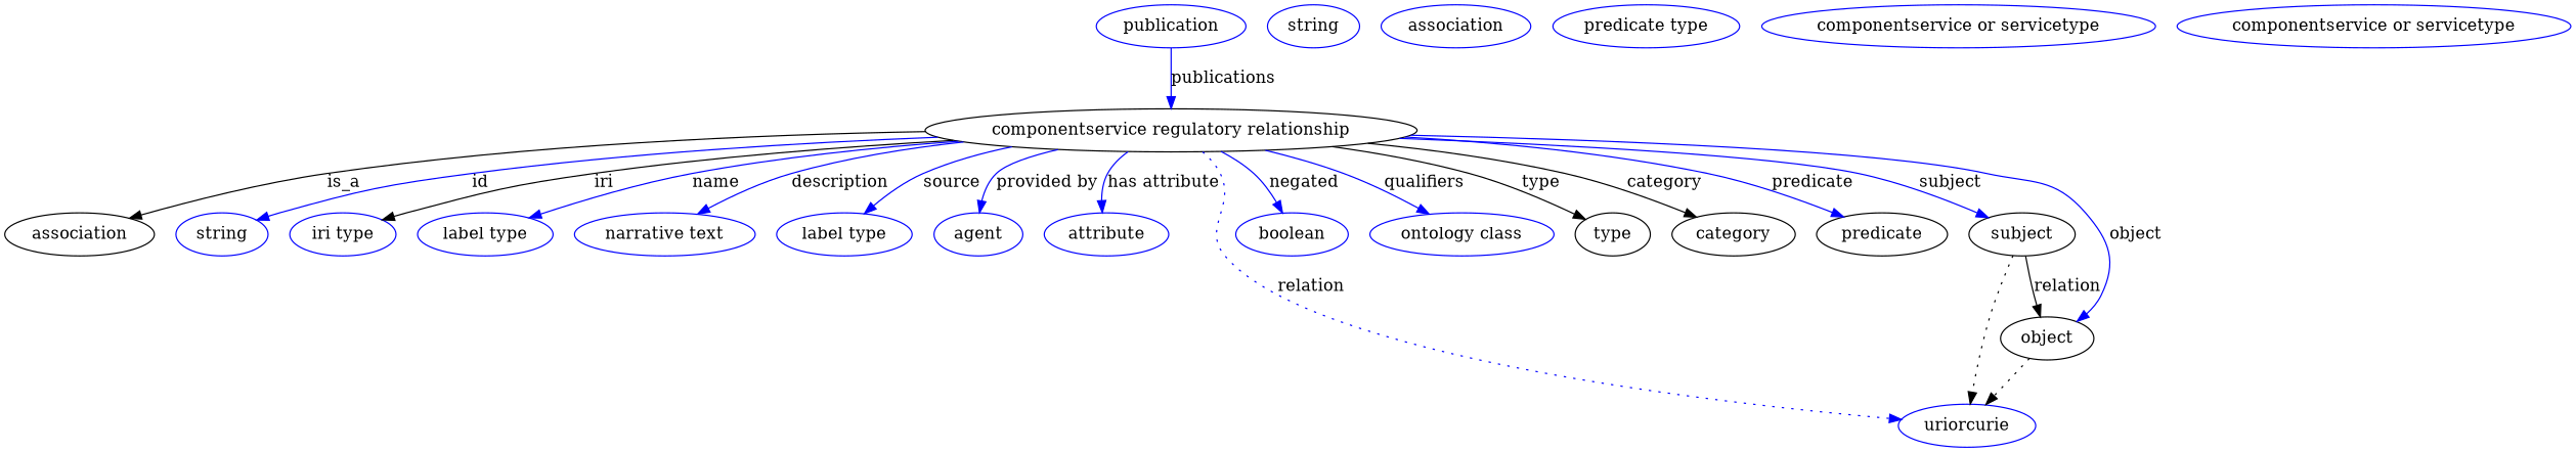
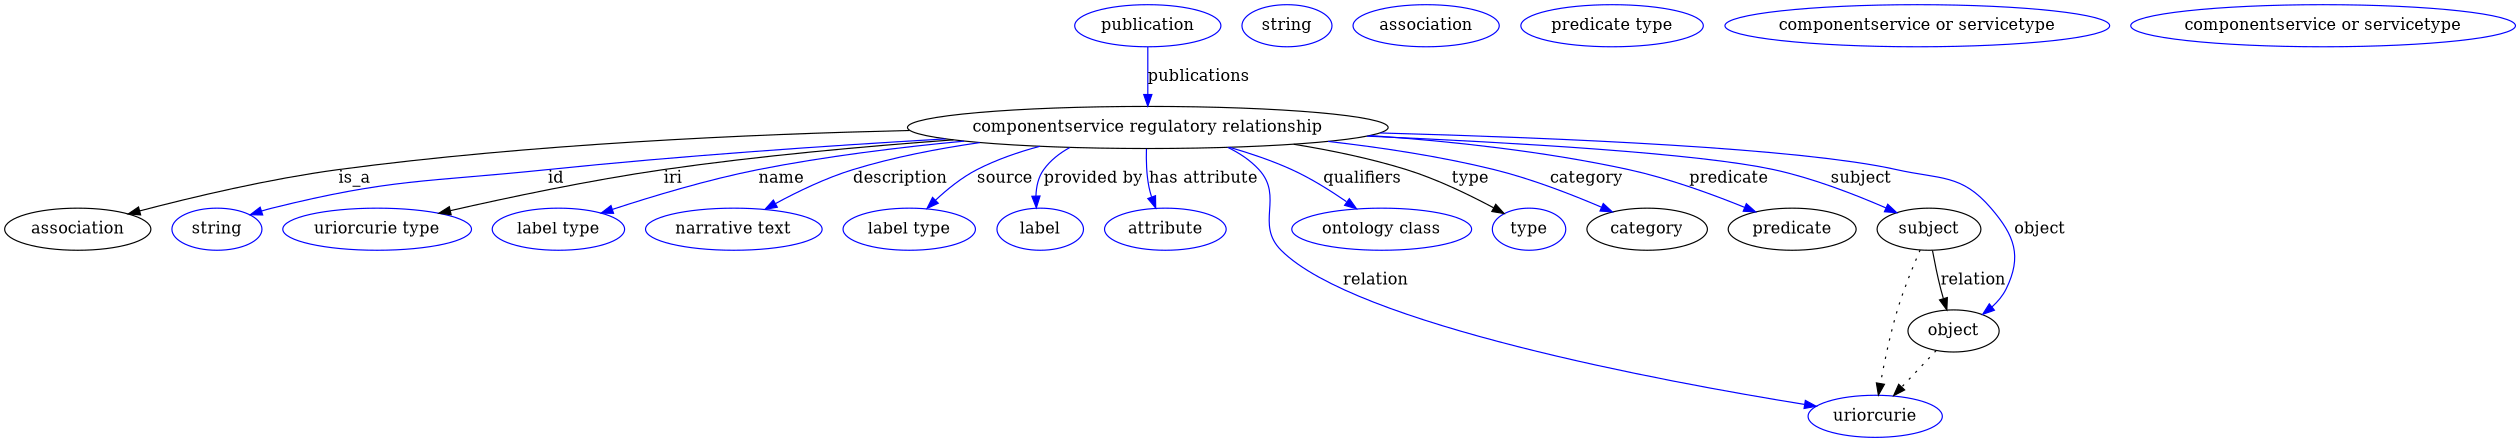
  digraph {
    node [color=blue]
    edge [color=blue style=solid]
    n1 [height=0.5 label="componentservice regulatory relationship" width=5.705 color=""]
    association [height=0.5 width=1.7332 color=""]
    n3 [height=0.5 label=string width=1.0652]
-   n4 [height=0.5 label="iri type" width=1.2277]
+   n4 [height=0.5 label="uriorcurie type" width=1.2277]
    n5 [height=0.5 label="label type" width=1.5707]
    n6 [height=0.5 label="narrative text" width=2.0943]
    n7 [height=0.5 label="label type" width=1.5707]
-   n8 [height=0.5 label=agent width=1.0291]
+   n8 [height=0.5 label=label width=1.0291]
    n9 [height=0.5 label=attribute width=1.4443]
    n10 [height=0.5 label=uriorcurie width=1.5887]
-   n11 [height=0.5 label=boolean width=1.2999]
    n12 [height=0.5 label="ontology class" width=2.1304]
-   type [height=0.5 width=0.86659 color=""]
+   type [height=0.5 width=0.86659]
    category [height=0.5 width=1.4263 color=""]
    predicate [height=0.5 width=1.5165 color=""]
    subject [height=0.5 width=1.2277 color=""]
    object [height=0.5 width=1.0832 color=""]
    n18 [height=0.5 label=publication width=1.7332]
    n19 [height=0.5 label=string width=1.0652]
    n20 [height=0.5 label=association width=1.7332]
    n21 [height=0.5 label="predicate type" width=2.1665]
    n22 [height=0.5 label="componentservice or servicetype" width=4.5677]
    n23 [height=0.5 label="componentservice or servicetype" width=4.5677]
    n1 -> association [label=is_a color="" style=""]
    n1 -> n3 [label=id]
    n1 -> n4 [color=black label=iri]
    n1 -> n5 [label=name]
    n1 -> n6 [label=description]
    n1 -> n7 [label=source]
    n1 -> n8 [label="provided by"]
    n1 -> n9 [label="has attribute"]
-   n1 -> n10 [label=relation style=dotted]
-   n1 -> n11 [label=negated]
+   n1 -> n10 [label=relation]
    n1 -> n12 [label=qualifiers]
    n1 -> type [color=black label=type]
-   n1 -> category [color=black label=category]
+   n1 -> category [label=category]
    n1 -> predicate [label=predicate]
    n1 -> subject [label=subject]
    n1 -> object [label=object]
    subject -> n10 [style=dotted color=""]
    subject -> object [label=relation color="" style=""]
    object -> n10 [style=dotted color=""]
    n18 -> n1 [label=publications]
  }
